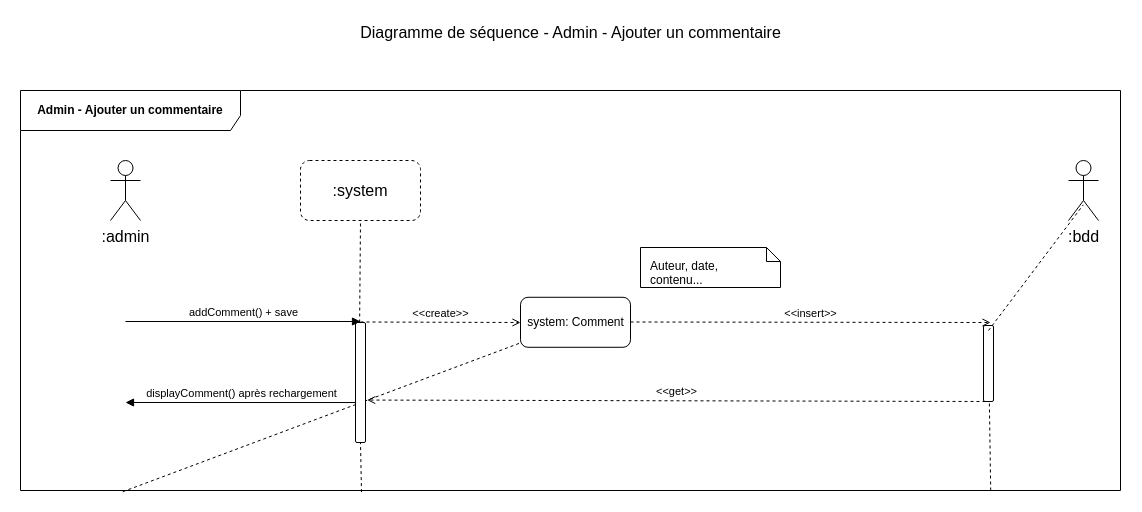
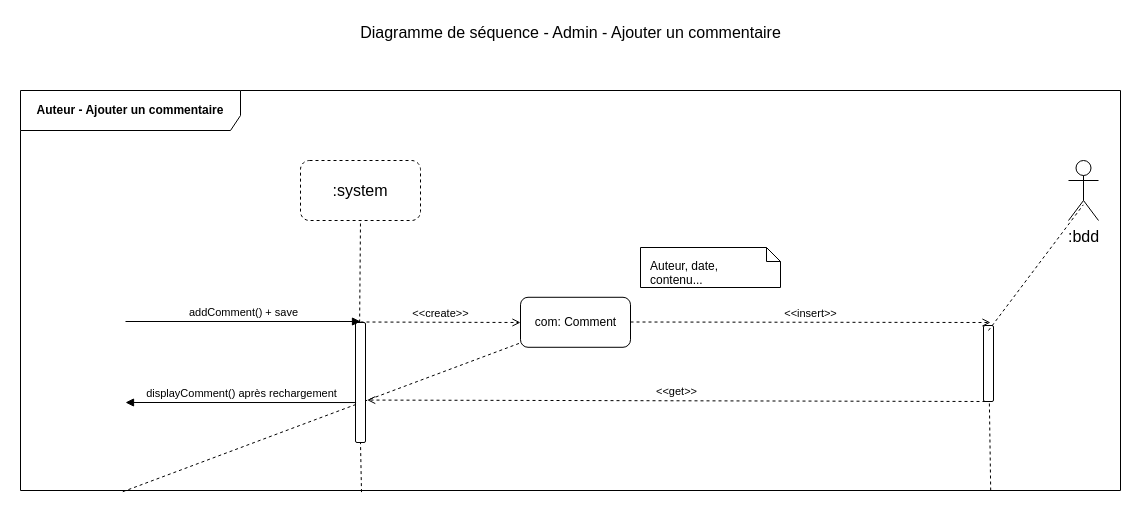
  <mxCell id="0" />
  <mxCell id="1" parent="0" />
- <mxCell id="2" value="Admin - Ajouter un commentaire" style="shape=umlFrame;whiteSpace=wrap;html=1;width=220;height=40;fontStyle=1;labelBackgroundColor=#ffffff;labelBorderColor=none;gradientColor=none;swimlaneFillColor=none;shadow=0;strokeColor=#000000;" vertex="1" parent="1"><mxGeometry x="20" y="90" width="1100" height="400" as="geometry" /></mxCell>
+ <mxCell id="2" value="Auteur - Ajouter un commentaire" style="shape=umlFrame;whiteSpace=wrap;html=1;width=220;height=40;fontStyle=1;labelBackgroundColor=#ffffff;labelBorderColor=none;gradientColor=none;swimlaneFillColor=none;shadow=0;strokeColor=#000000;" vertex="1" parent="1"><mxGeometry x="20" y="90" width="1100" height="400" as="geometry" /></mxCell>
  <mxCell id="3" value="Diagramme de séquence - Admin - Ajouter un commentaire" style="text;html=1;resizable=0;points=[];autosize=1;align=center;verticalAlign=top;spacingTop=-4;fontSize=16;" vertex="1" parent="1"><mxGeometry x="350" y="20" width="440" height="20" as="geometry" /></mxCell>
- <mxCell id="4" value=":admin" style="shape=umlActor;verticalLabelPosition=bottom;labelBackgroundColor=#ffffff;verticalAlign=top;html=1;shadow=0;strokeColor=#000000;gradientColor=none;fontSize=16;align=center;" vertex="1" parent="1"><mxGeometry x="110" y="160" width="30" height="60" as="geometry" /></mxCell>
  <mxCell id="5" value=":system" style="rounded=1;whiteSpace=wrap;html=1;shadow=0;labelBackgroundColor=#ffffff;strokeColor=#000000;gradientColor=none;fontSize=16;align=center;dashed=1;" vertex="1" parent="1"><mxGeometry x="300" y="160" width="120" height="60" as="geometry" /></mxCell>
  <mxCell id="6" value="" style="endArrow=none;dashed=1;html=1;fontSize=16;exitX=0.093;exitY=1.003;exitDx=0;exitDy=0;exitPerimeter=0;" edge="1" parent="1" source="2" target="9"><mxGeometry width="50" height="50" relative="1" as="geometry"><mxPoint x="124" y="562" as="sourcePoint" /><mxPoint x="70" y="580" as="targetPoint" /></mxGeometry></mxCell>
  <mxCell id="7" value="" style="endArrow=none;dashed=1;html=1;fontSize=16;entryX=0.5;entryY=1;entryDx=0;entryDy=0;exitX=0.31;exitY=1;exitDx=0;exitDy=0;exitPerimeter=0;" edge="1" parent="1" source="12" target="5"><mxGeometry width="50" height="50" relative="1" as="geometry"><mxPoint x="131.2" y="612.88" as="sourcePoint" /><mxPoint x="360" y="261" as="targetPoint" /></mxGeometry></mxCell>
  <mxCell id="8" value=":bdd" style="shape=umlActor;verticalLabelPosition=bottom;labelBackgroundColor=#ffffff;verticalAlign=top;html=1;shadow=0;strokeColor=#000000;gradientColor=none;fontSize=16;align=center;" vertex="1" parent="1"><mxGeometry x="1068" y="160" width="30" height="60" as="geometry" /></mxCell>
- <mxCell id="9" value="system: Comment" style="html=1;gradientColor=none;rounded=1;" vertex="1" parent="1"><mxGeometry x="520" y="296.794" width="110" height="50" as="geometry" /></mxCell>
+ <mxCell id="9" value="com: Comment" style="html=1;gradientColor=none;rounded=1;" vertex="1" parent="1"><mxGeometry x="520" y="296.794" width="110" height="50" as="geometry" /></mxCell>
  <mxCell id="10" value="&amp;lt;&amp;lt;create&amp;gt;&amp;gt;" style="html=1;verticalAlign=bottom;endArrow=open;fontSize=11;dashed=1;endFill=0;" edge="1" parent="1"><mxGeometry width="80" relative="1" as="geometry"><mxPoint x="360" y="321.5" as="sourcePoint" /><mxPoint x="520" y="322" as="targetPoint" /></mxGeometry></mxCell>
  <mxCell id="11" value="Auteur, date, contenu..." style="shape=note;whiteSpace=wrap;html=1;size=14;verticalAlign=top;align=left;spacingTop=5;rounded=1;gradientColor=none;spacingLeft=8;spacingRight=8;" vertex="1" parent="1"><mxGeometry x="640" y="247" width="140" height="40" as="geometry" /></mxCell>
  <mxCell id="12" value="" style="html=1;points=[];perimeter=orthogonalPerimeter;rounded=1;gradientColor=none;" vertex="1" parent="1"><mxGeometry x="355" y="322" width="10" height="120" as="geometry" /></mxCell>
  <mxCell id="13" value="" style="endArrow=none;dashed=1;html=1;fontSize=16;entryX=0.5;entryY=1;entryDx=0;entryDy=0;exitX=0.31;exitY=1.004;exitDx=0;exitDy=0;exitPerimeter=0;" edge="1" parent="1" source="2" target="12"><mxGeometry width="50" height="50" relative="1" as="geometry"><mxPoint x="360" y="480" as="sourcePoint" /><mxPoint x="360" y="220" as="targetPoint" /></mxGeometry></mxCell>
  <mxCell id="14" value="addComment() + save" style="html=1;verticalAlign=bottom;endArrow=block;fontSize=11;" edge="1" parent="1"><mxGeometry width="80" relative="1" as="geometry"><mxPoint x="125" y="321" as="sourcePoint" /><mxPoint x="360" y="321" as="targetPoint" /></mxGeometry></mxCell>
  <mxCell id="15" value="" style="endArrow=none;dashed=1;html=1;fontSize=16;entryX=0.556;entryY=0.739;entryDx=0;entryDy=0;entryPerimeter=0;exitX=0.882;exitY=1;exitDx=0;exitDy=0;exitPerimeter=0;" edge="1" parent="1" source="2" target="16"><mxGeometry width="50" height="50" relative="1" as="geometry"><mxPoint x="990.2" y="560" as="sourcePoint" /><mxPoint x="986.68" y="204.34" as="targetPoint" /></mxGeometry></mxCell>
  <mxCell id="16" value="" style="html=1;points=[];perimeter=orthogonalPerimeter;rounded=1;gradientColor=none;" vertex="1" parent="1"><mxGeometry x="983" y="325" width="10" height="76" as="geometry" /></mxCell>
  <mxCell id="17" value="&amp;lt;&amp;lt;insert&amp;gt;&amp;gt;" style="html=1;verticalAlign=bottom;endArrow=open;fontSize=11;dashed=1;endFill=0;" edge="1" parent="1"><mxGeometry width="80" relative="1" as="geometry"><mxPoint x="630" y="321.5" as="sourcePoint" /><mxPoint x="990" y="322" as="targetPoint" /></mxGeometry></mxCell>
  <mxCell id="18" value="&amp;lt;&amp;lt;get&amp;gt;&amp;gt;" style="html=1;verticalAlign=bottom;endArrow=open;fontSize=11;dashed=1;endFill=0;entryX=1.168;entryY=0.713;entryDx=0;entryDy=0;entryPerimeter=0;exitX=0.146;exitY=0.999;exitDx=0;exitDy=0;exitPerimeter=0;" edge="1" parent="1"><mxGeometry width="80" relative="1" as="geometry"><mxPoint x="985" y="401" as="sourcePoint" /><mxPoint x="366.68" y="399.56" as="targetPoint" /></mxGeometry></mxCell>
  <mxCell id="19" value="displayComment() après rechargement" style="html=1;verticalAlign=bottom;endArrow=block;fontSize=11;exitX=0.057;exitY=0.667;exitDx=0;exitDy=0;exitPerimeter=0;" edge="1" parent="1" source="12"><mxGeometry width="80" relative="1" as="geometry"><mxPoint x="135" y="331" as="sourcePoint" /><mxPoint x="125" y="402" as="targetPoint" /></mxGeometry></mxCell>
  <mxCell id="20" value="" style="endArrow=none;dashed=1;html=1;fontSize=16;entryX=0.493;entryY=0.739;entryDx=0;entryDy=0;entryPerimeter=0;" edge="1" parent="1" target="8"><mxGeometry width="50" height="50" relative="1" as="geometry"><mxPoint x="988" y="330" as="sourcePoint" /><mxPoint x="370" y="230" as="targetPoint" /></mxGeometry></mxCell>
